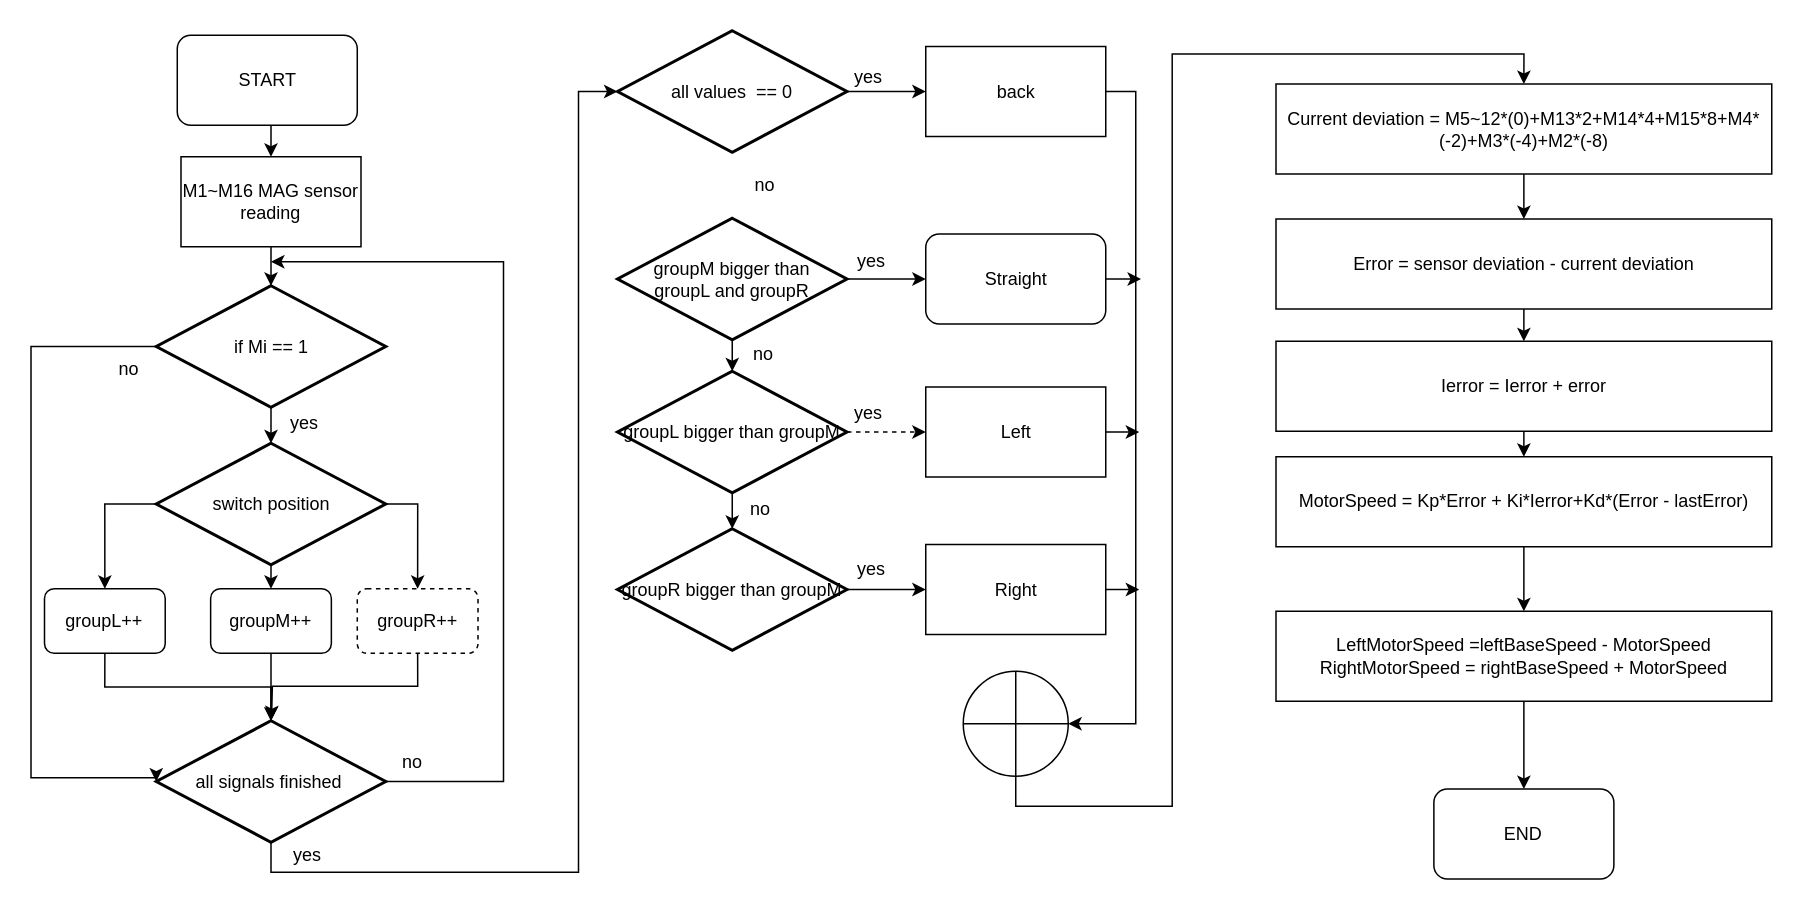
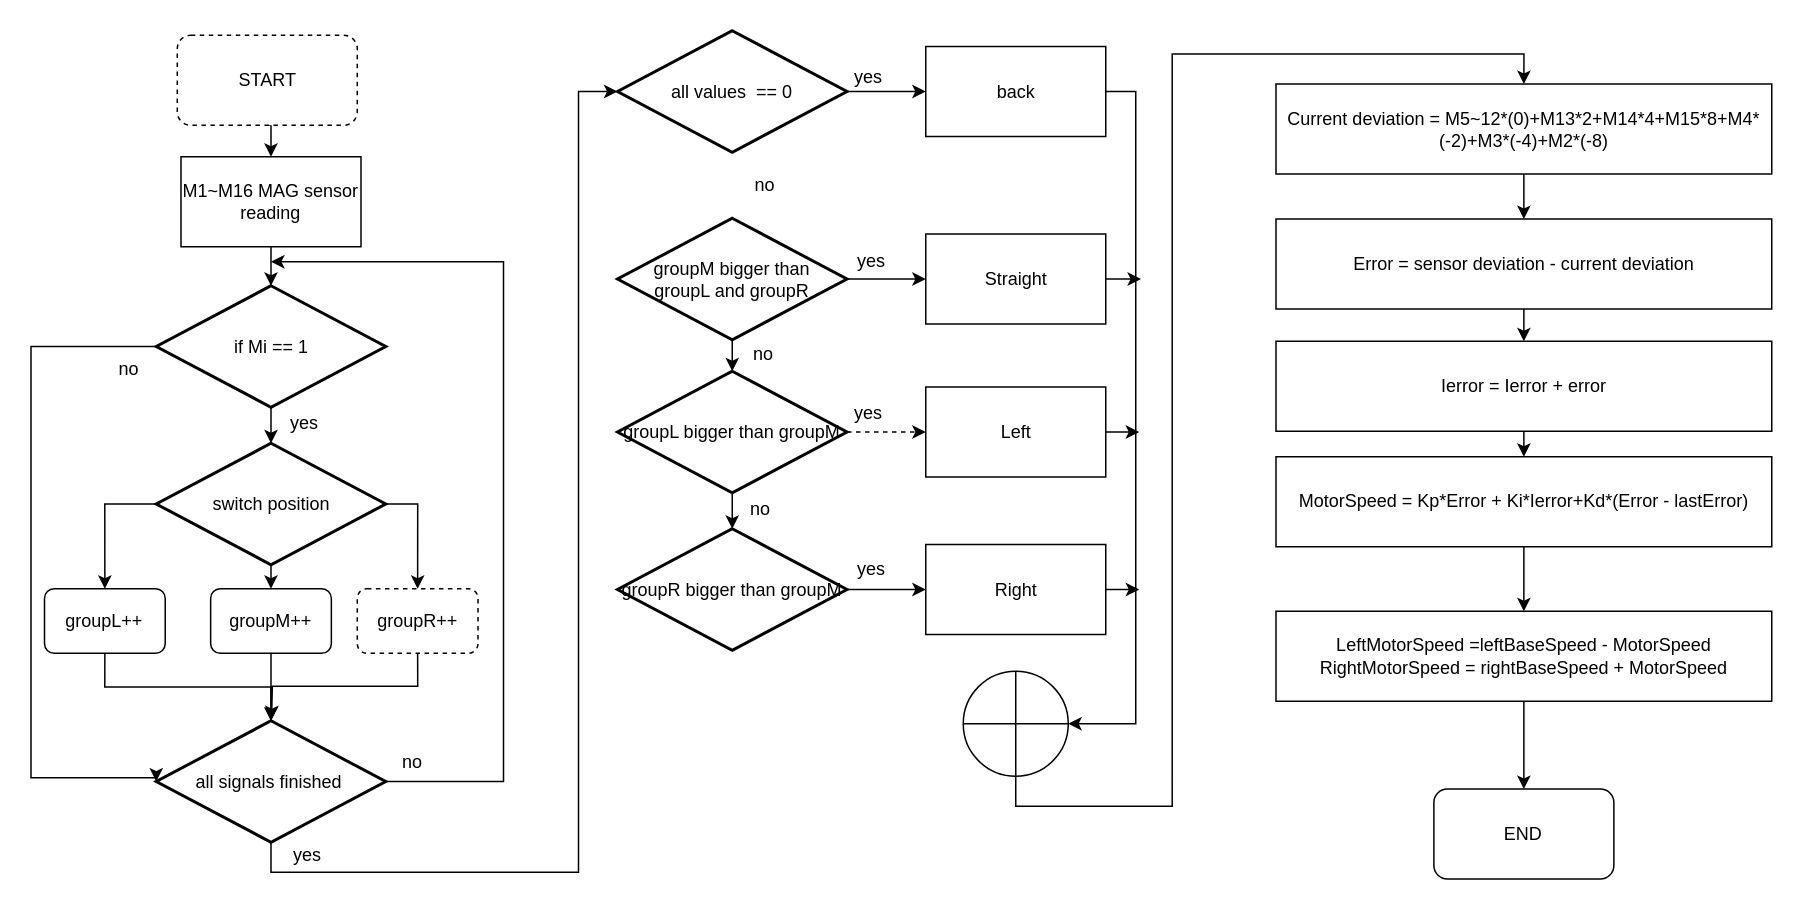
  <mxCell id="0" />
  <mxCell id="1" parent="0" />
  <mxCell id="2" style="edgeStyle=orthogonalEdgeStyle;rounded=0;orthogonalLoop=1;jettySize=auto;html=1;exitX=0.5;exitY=1;exitDx=0;exitDy=0;entryX=0.5;entryY=0;entryDx=0;entryDy=0;" parent="1" source="3" target="5" edge="1"><mxGeometry relative="1" as="geometry" /></mxCell>
- <mxCell id="3" value="START" style="rounded=1;whiteSpace=wrap;html=1;" parent="1" vertex="1"><mxGeometry x="117.52" y="23" width="120" height="60" as="geometry" /></mxCell>
+ <mxCell id="3" value="START" style="rounded=1;whiteSpace=wrap;html=1;dashed=1;" parent="1" vertex="1"><mxGeometry x="117.52" y="23" width="120" height="60" as="geometry" /></mxCell>
  <mxCell id="4" style="edgeStyle=orthogonalEdgeStyle;rounded=0;orthogonalLoop=1;jettySize=auto;html=1;exitX=0.5;exitY=1;exitDx=0;exitDy=0;entryX=0.5;entryY=0;entryDx=0;entryDy=0;entryPerimeter=0;" parent="1" source="5" target="8" edge="1"><mxGeometry relative="1" as="geometry" /></mxCell>
  <mxCell id="5" value="M1~M16 MAG sensor reading" style="whiteSpace=wrap;html=1;" parent="1" vertex="1"><mxGeometry x="120" y="104" width="120" height="60" as="geometry" /></mxCell>
  <mxCell id="6" style="edgeStyle=orthogonalEdgeStyle;rounded=0;orthogonalLoop=1;jettySize=auto;html=1;exitX=0.5;exitY=1;exitDx=0;exitDy=0;exitPerimeter=0;entryX=0.5;entryY=0;entryDx=0;entryDy=0;entryPerimeter=0;" parent="1" source="8" target="12" edge="1"><mxGeometry relative="1" as="geometry" /></mxCell>
  <mxCell id="7" style="edgeStyle=orthogonalEdgeStyle;rounded=0;orthogonalLoop=1;jettySize=auto;html=1;exitX=0;exitY=0.5;exitDx=0;exitDy=0;exitPerimeter=0;entryX=0;entryY=0.5;entryDx=0;entryDy=0;entryPerimeter=0;" parent="1" source="8" target="23" edge="1"><mxGeometry relative="1" as="geometry"><mxPoint x="19.484" y="532.88" as="targetPoint" /><Array as="points"><mxPoint x="20" y="231" /><mxPoint x="20" y="518" /></Array></mxGeometry></mxCell>
  <mxCell id="8" value="if Mi == 1" style="strokeWidth=2;html=1;shape=mxgraph.flowchart.decision;whiteSpace=wrap;" parent="1" vertex="1"><mxGeometry x="103.5" y="190" width="153" height="81" as="geometry" /></mxCell>
  <mxCell id="9" style="edgeStyle=orthogonalEdgeStyle;rounded=0;orthogonalLoop=1;jettySize=auto;html=1;exitX=0;exitY=0.5;exitDx=0;exitDy=0;exitPerimeter=0;entryX=0.5;entryY=0;entryDx=0;entryDy=0;" parent="1" source="12" target="16" edge="1"><mxGeometry relative="1" as="geometry" /></mxCell>
  <mxCell id="10" style="edgeStyle=orthogonalEdgeStyle;rounded=0;orthogonalLoop=1;jettySize=auto;html=1;exitX=0.5;exitY=1;exitDx=0;exitDy=0;exitPerimeter=0;entryX=0.5;entryY=0;entryDx=0;entryDy=0;" parent="1" source="12" target="18" edge="1"><mxGeometry relative="1" as="geometry" /></mxCell>
  <mxCell id="11" style="edgeStyle=orthogonalEdgeStyle;rounded=0;orthogonalLoop=1;jettySize=auto;html=1;exitX=1;exitY=0.5;exitDx=0;exitDy=0;exitPerimeter=0;entryX=0.5;entryY=0;entryDx=0;entryDy=0;" parent="1" source="12" target="20" edge="1"><mxGeometry relative="1" as="geometry" /></mxCell>
  <mxCell id="12" value="switch position" style="strokeWidth=2;html=1;shape=mxgraph.flowchart.decision;whiteSpace=wrap;" parent="1" vertex="1"><mxGeometry x="103.5" y="295" width="153" height="81" as="geometry" /></mxCell>
  <mxCell id="13" value="yes" style="text;html=1;align=center;verticalAlign=middle;resizable=0;points=[];autosize=1;strokeColor=none;fillColor=none;" parent="1" vertex="1"><mxGeometry x="186" y="273" width="32" height="18" as="geometry" /></mxCell>
  <mxCell id="14" value="no&lt;br&gt;" style="text;html=1;align=center;verticalAlign=middle;resizable=0;points=[];autosize=1;strokeColor=none;fillColor=none;" parent="1" vertex="1"><mxGeometry x="72" y="237" width="26" height="18" as="geometry" /></mxCell>
  <mxCell id="15" style="edgeStyle=orthogonalEdgeStyle;rounded=0;orthogonalLoop=1;jettySize=auto;html=1;exitX=0.5;exitY=1;exitDx=0;exitDy=0;" parent="1" source="16" target="23" edge="1"><mxGeometry relative="1" as="geometry" /></mxCell>
  <mxCell id="16" value="groupL++" style="rounded=1;whiteSpace=wrap;html=1;" parent="1" vertex="1"><mxGeometry x="29" y="392" width="80.48" height="43" as="geometry" /></mxCell>
  <mxCell id="17" style="edgeStyle=orthogonalEdgeStyle;rounded=0;orthogonalLoop=1;jettySize=auto;html=1;exitX=0.5;exitY=1;exitDx=0;exitDy=0;entryX=0.5;entryY=0;entryDx=0;entryDy=0;entryPerimeter=0;" parent="1" source="18" target="23" edge="1"><mxGeometry relative="1" as="geometry" /></mxCell>
  <mxCell id="18" value="&lt;span&gt;groupM++&lt;/span&gt;" style="rounded=1;whiteSpace=wrap;html=1;" parent="1" vertex="1"><mxGeometry x="139.76" y="392" width="80.48" height="43" as="geometry" /></mxCell>
  <mxCell id="19" style="edgeStyle=orthogonalEdgeStyle;rounded=0;orthogonalLoop=1;jettySize=auto;html=1;exitX=0.5;exitY=1;exitDx=0;exitDy=0;" parent="1" source="20" edge="1"><mxGeometry relative="1" as="geometry"><mxPoint x="180.353" y="478.967" as="targetPoint" /></mxGeometry></mxCell>
  <mxCell id="20" value="&lt;span&gt;groupR++&lt;/span&gt;" style="rounded=1;whiteSpace=wrap;html=1;dashed=1;" parent="1" vertex="1"><mxGeometry x="237.52" y="392" width="80.48" height="43" as="geometry" /></mxCell>
  <mxCell id="21" style="edgeStyle=orthogonalEdgeStyle;rounded=0;orthogonalLoop=1;jettySize=auto;html=1;exitX=1;exitY=0.5;exitDx=0;exitDy=0;exitPerimeter=0;" parent="1" source="23" edge="1"><mxGeometry relative="1" as="geometry"><mxPoint x="180" y="174" as="targetPoint" /><Array as="points"><mxPoint x="335" y="521" /><mxPoint x="335" y="174" /></Array></mxGeometry></mxCell>
  <mxCell id="22" style="edgeStyle=orthogonalEdgeStyle;rounded=0;orthogonalLoop=1;jettySize=auto;html=1;exitX=0.5;exitY=1;exitDx=0;exitDy=0;exitPerimeter=0;entryX=0;entryY=0.5;entryDx=0;entryDy=0;entryPerimeter=0;" parent="1" source="23" target="27" edge="1"><mxGeometry relative="1" as="geometry"><mxPoint x="399" y="153" as="targetPoint" /><Array as="points"><mxPoint x="180" y="581" /><mxPoint x="385" y="581" /><mxPoint x="385" y="61" /></Array></mxGeometry></mxCell>
  <mxCell id="23" value="all signals finished&amp;nbsp;" style="strokeWidth=2;html=1;shape=mxgraph.flowchart.decision;whiteSpace=wrap;" parent="1" vertex="1"><mxGeometry x="103.5" y="480" width="153" height="81" as="geometry" /></mxCell>
  <mxCell id="24" value="no&lt;br&gt;" style="text;html=1;align=center;verticalAlign=middle;resizable=0;points=[];autosize=1;strokeColor=none;fillColor=none;" parent="1" vertex="1"><mxGeometry x="261" y="499" width="26" height="18" as="geometry" /></mxCell>
  <mxCell id="25" value="yes&lt;br&gt;" style="text;html=1;align=center;verticalAlign=middle;resizable=0;points=[];autosize=1;strokeColor=none;fillColor=none;" parent="1" vertex="1"><mxGeometry x="188.24" y="561" width="32" height="18" as="geometry" /></mxCell>
  <mxCell id="26" style="edgeStyle=orthogonalEdgeStyle;rounded=0;orthogonalLoop=1;jettySize=auto;html=1;exitX=1;exitY=0.5;exitDx=0;exitDy=0;exitPerimeter=0;entryX=0;entryY=0.5;entryDx=0;entryDy=0;" parent="1" source="27" target="34" edge="1"><mxGeometry relative="1" as="geometry" /></mxCell>
  <mxCell id="27" value="all values&amp;nbsp; == 0" style="strokeWidth=2;html=1;shape=mxgraph.flowchart.decision;whiteSpace=wrap;" parent="1" vertex="1"><mxGeometry x="411" y="20" width="153" height="81" as="geometry" /></mxCell>
  <mxCell id="28" value="yes&lt;br&gt;" style="text;html=1;align=center;verticalAlign=middle;resizable=0;points=[];autosize=1;strokeColor=none;fillColor=none;" parent="1" vertex="1"><mxGeometry x="562" y="42" width="32" height="18" as="geometry" /></mxCell>
  <mxCell id="29" value="no&lt;br&gt;" style="text;html=1;align=center;verticalAlign=middle;resizable=0;points=[];autosize=1;strokeColor=none;fillColor=none;" parent="1" vertex="1"><mxGeometry x="495.5" y="114" width="26" height="18" as="geometry" /></mxCell>
  <mxCell id="30" style="edgeStyle=orthogonalEdgeStyle;rounded=0;orthogonalLoop=1;jettySize=auto;html=1;exitX=1;exitY=0.5;exitDx=0;exitDy=0;exitPerimeter=0;entryX=0;entryY=0.5;entryDx=0;entryDy=0;" parent="1" source="32" target="36" edge="1"><mxGeometry relative="1" as="geometry" /></mxCell>
  <mxCell id="31" style="edgeStyle=orthogonalEdgeStyle;rounded=0;orthogonalLoop=1;jettySize=auto;html=1;exitX=0.5;exitY=1;exitDx=0;exitDy=0;exitPerimeter=0;entryX=0.5;entryY=0;entryDx=0;entryDy=0;entryPerimeter=0;" parent="1" source="32" target="40" edge="1"><mxGeometry relative="1" as="geometry" /></mxCell>
  <mxCell id="32" value="groupM bigger than&lt;br&gt;groupL and groupR" style="strokeWidth=2;html=1;shape=mxgraph.flowchart.decision;whiteSpace=wrap;" parent="1" vertex="1"><mxGeometry x="411" y="145" width="153" height="81" as="geometry" /></mxCell>
  <mxCell id="33" style="edgeStyle=orthogonalEdgeStyle;rounded=0;orthogonalLoop=1;jettySize=auto;html=1;exitX=1;exitY=0.5;exitDx=0;exitDy=0;entryX=1;entryY=0.5;entryDx=0;entryDy=0;entryPerimeter=0;" parent="1" source="34" target="58" edge="1"><mxGeometry relative="1" as="geometry" /></mxCell>
  <mxCell id="34" value="back" style="whiteSpace=wrap;html=1;" parent="1" vertex="1"><mxGeometry x="616.5" y="30.5" width="120" height="60" as="geometry" /></mxCell>
  <mxCell id="35" style="edgeStyle=orthogonalEdgeStyle;rounded=0;orthogonalLoop=1;jettySize=auto;html=1;exitX=1;exitY=0.5;exitDx=0;exitDy=0;" parent="1" source="36" edge="1"><mxGeometry relative="1" as="geometry"><mxPoint x="760.014" y="185.143" as="targetPoint" /></mxGeometry></mxCell>
- <mxCell id="36" value="Straight" style="whiteSpace=wrap;html=1;rounded=1;" parent="1" vertex="1"><mxGeometry x="616.5" y="155.5" width="120" height="60" as="geometry" /></mxCell>
+ <mxCell id="36" value="Straight" style="whiteSpace=wrap;html=1;" parent="1" vertex="1"><mxGeometry x="616.5" y="155.5" width="120" height="60" as="geometry" /></mxCell>
  <mxCell id="37" value="yes" style="text;html=1;align=center;verticalAlign=middle;resizable=0;points=[];autosize=1;strokeColor=none;fillColor=none;" parent="1" vertex="1"><mxGeometry x="564" y="165" width="32" height="18" as="geometry" /></mxCell>
  <mxCell id="38" style="edgeStyle=orthogonalEdgeStyle;rounded=0;orthogonalLoop=1;jettySize=auto;html=1;exitX=1;exitY=0.5;exitDx=0;exitDy=0;exitPerimeter=0;entryX=0;entryY=0.5;entryDx=0;entryDy=0;dashed=1;" parent="1" source="40" target="43" edge="1"><mxGeometry relative="1" as="geometry" /></mxCell>
  <mxCell id="39" style="edgeStyle=orthogonalEdgeStyle;rounded=0;orthogonalLoop=1;jettySize=auto;html=1;exitX=0.5;exitY=1;exitDx=0;exitDy=0;exitPerimeter=0;" parent="1" source="40" target="46" edge="1"><mxGeometry relative="1" as="geometry" /></mxCell>
  <mxCell id="40" value="groupL bigger than groupM" style="strokeWidth=2;html=1;shape=mxgraph.flowchart.decision;whiteSpace=wrap;" parent="1" vertex="1"><mxGeometry x="411" y="247" width="153" height="81" as="geometry" /></mxCell>
  <mxCell id="41" value="no" style="text;html=1;align=center;verticalAlign=middle;resizable=0;points=[];autosize=1;strokeColor=none;fillColor=none;" parent="1" vertex="1"><mxGeometry x="494.74" y="227" width="26" height="18" as="geometry" /></mxCell>
  <mxCell id="42" style="edgeStyle=orthogonalEdgeStyle;rounded=0;orthogonalLoop=1;jettySize=auto;html=1;exitX=1;exitY=0.5;exitDx=0;exitDy=0;" parent="1" source="43" edge="1"><mxGeometry relative="1" as="geometry"><mxPoint x="758.772" y="288" as="targetPoint" /></mxGeometry></mxCell>
  <mxCell id="43" value="Left" style="whiteSpace=wrap;html=1;" parent="1" vertex="1"><mxGeometry x="616.5" y="257.5" width="120" height="60" as="geometry" /></mxCell>
  <mxCell id="44" value="yes" style="text;html=1;align=center;verticalAlign=middle;resizable=0;points=[];autosize=1;strokeColor=none;fillColor=none;" parent="1" vertex="1"><mxGeometry x="562" y="266" width="32" height="18" as="geometry" /></mxCell>
  <mxCell id="45" style="edgeStyle=orthogonalEdgeStyle;rounded=0;orthogonalLoop=1;jettySize=auto;html=1;exitX=1;exitY=0.5;exitDx=0;exitDy=0;exitPerimeter=0;entryX=0;entryY=0.5;entryDx=0;entryDy=0;" parent="1" source="46" target="48" edge="1"><mxGeometry relative="1" as="geometry" /></mxCell>
  <mxCell id="46" value="groupR bigger than groupM" style="strokeWidth=2;html=1;shape=mxgraph.flowchart.decision;whiteSpace=wrap;" parent="1" vertex="1"><mxGeometry x="411" y="352" width="153" height="81" as="geometry" /></mxCell>
  <mxCell id="47" style="edgeStyle=orthogonalEdgeStyle;rounded=0;orthogonalLoop=1;jettySize=auto;html=1;exitX=1;exitY=0.5;exitDx=0;exitDy=0;" parent="1" source="48" edge="1"><mxGeometry relative="1" as="geometry"><mxPoint x="758.772" y="392.286" as="targetPoint" /></mxGeometry></mxCell>
  <mxCell id="48" value="Right" style="whiteSpace=wrap;html=1;" parent="1" vertex="1"><mxGeometry x="616.5" y="362.5" width="120" height="60" as="geometry" /></mxCell>
  <mxCell id="49" value="no" style="text;html=1;align=center;verticalAlign=middle;resizable=0;points=[];autosize=1;strokeColor=none;fillColor=none;" parent="1" vertex="1"><mxGeometry x="492.5" y="330" width="26" height="18" as="geometry" /></mxCell>
  <mxCell id="50" value="yes" style="text;html=1;align=center;verticalAlign=middle;resizable=0;points=[];autosize=1;strokeColor=none;fillColor=none;" parent="1" vertex="1"><mxGeometry x="564" y="370" width="32" height="18" as="geometry" /></mxCell>
  <mxCell id="51" style="edgeStyle=orthogonalEdgeStyle;rounded=0;orthogonalLoop=1;jettySize=auto;html=1;exitX=0.5;exitY=1;exitDx=0;exitDy=0;entryX=0.5;entryY=0;entryDx=0;entryDy=0;" edge="1" parent="1" source="52" target="63"><mxGeometry relative="1" as="geometry" /></mxCell>
  <mxCell id="52" value="Error = sensor deviation - current deviation" style="whiteSpace=wrap;html=1;" parent="1" vertex="1"><mxGeometry x="850" y="145.5" width="330.5" height="60" as="geometry" /></mxCell>
  <mxCell id="53" style="edgeStyle=orthogonalEdgeStyle;rounded=0;orthogonalLoop=1;jettySize=auto;html=1;exitX=0.5;exitY=1;exitDx=0;exitDy=0;entryX=0.5;entryY=0;entryDx=0;entryDy=0;" parent="1" source="54" target="56" edge="1"><mxGeometry relative="1" as="geometry" /></mxCell>
  <mxCell id="54" value="MotorSpeed = Kp*Error + Ki*Ierror+Kd*(Error - lastError)" style="whiteSpace=wrap;html=1;" parent="1" vertex="1"><mxGeometry x="850" y="304" width="330.5" height="60" as="geometry" /></mxCell>
  <mxCell id="55" style="edgeStyle=orthogonalEdgeStyle;rounded=0;orthogonalLoop=1;jettySize=auto;html=1;exitX=0.5;exitY=1;exitDx=0;exitDy=0;entryX=0.5;entryY=0;entryDx=0;entryDy=0;" parent="1" source="56" target="59" edge="1"><mxGeometry relative="1" as="geometry" /></mxCell>
  <mxCell id="56" value="LeftMotorSpeed =leftBaseSpeed - MotorSpeed&lt;br&gt;RightMotorSpeed = rightBaseSpeed + MotorSpeed" style="whiteSpace=wrap;html=1;" parent="1" vertex="1"><mxGeometry x="850" y="407" width="330.5" height="60" as="geometry" /></mxCell>
  <mxCell id="57" style="edgeStyle=orthogonalEdgeStyle;rounded=0;orthogonalLoop=1;jettySize=auto;html=1;exitX=0.5;exitY=1;exitDx=0;exitDy=0;exitPerimeter=0;entryX=0.5;entryY=0;entryDx=0;entryDy=0;" parent="1" source="58" target="61" edge="1"><mxGeometry relative="1" as="geometry" /></mxCell>
  <mxCell id="58" value="" style="verticalLabelPosition=bottom;verticalAlign=top;html=1;shape=mxgraph.flowchart.summing_function;labelBackgroundColor=#FFFFFF;" parent="1" vertex="1"><mxGeometry x="641.5" y="447" width="70" height="70" as="geometry" /></mxCell>
  <mxCell id="59" value="END" style="rounded=1;whiteSpace=wrap;html=1;labelBackgroundColor=#FFFFFF;" parent="1" vertex="1"><mxGeometry x="955.25" y="525.5" width="120" height="60" as="geometry" /></mxCell>
  <mxCell id="60" style="edgeStyle=orthogonalEdgeStyle;rounded=0;orthogonalLoop=1;jettySize=auto;html=1;exitX=0.5;exitY=1;exitDx=0;exitDy=0;entryX=0.5;entryY=0;entryDx=0;entryDy=0;" parent="1" source="61" target="52" edge="1"><mxGeometry relative="1" as="geometry" /></mxCell>
  <mxCell id="61" value="Current deviation = M5~12*(0)+M13*2+M14*4+M15*8+M4*(-2)+M3*(-4)+M2*(-8)" style="whiteSpace=wrap;html=1;" parent="1" vertex="1"><mxGeometry x="850" y="55.5" width="330.5" height="60" as="geometry" /></mxCell>
  <mxCell id="62" style="edgeStyle=orthogonalEdgeStyle;rounded=0;orthogonalLoop=1;jettySize=auto;html=1;exitX=0.5;exitY=1;exitDx=0;exitDy=0;entryX=0.5;entryY=0;entryDx=0;entryDy=0;" edge="1" parent="1" source="63" target="54"><mxGeometry relative="1" as="geometry" /></mxCell>
  <mxCell id="63" value="Ierror = Ierror + error" style="whiteSpace=wrap;html=1;" vertex="1" parent="1"><mxGeometry x="850" y="227" width="330.5" height="60" as="geometry" /></mxCell>
